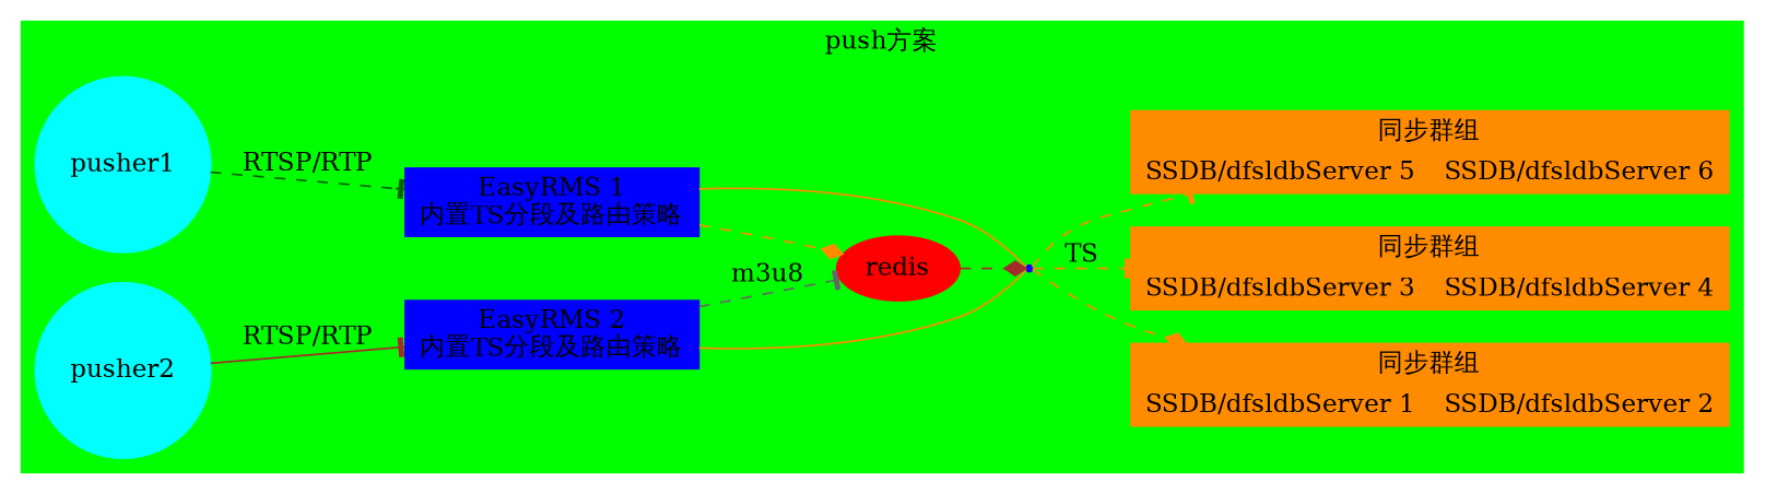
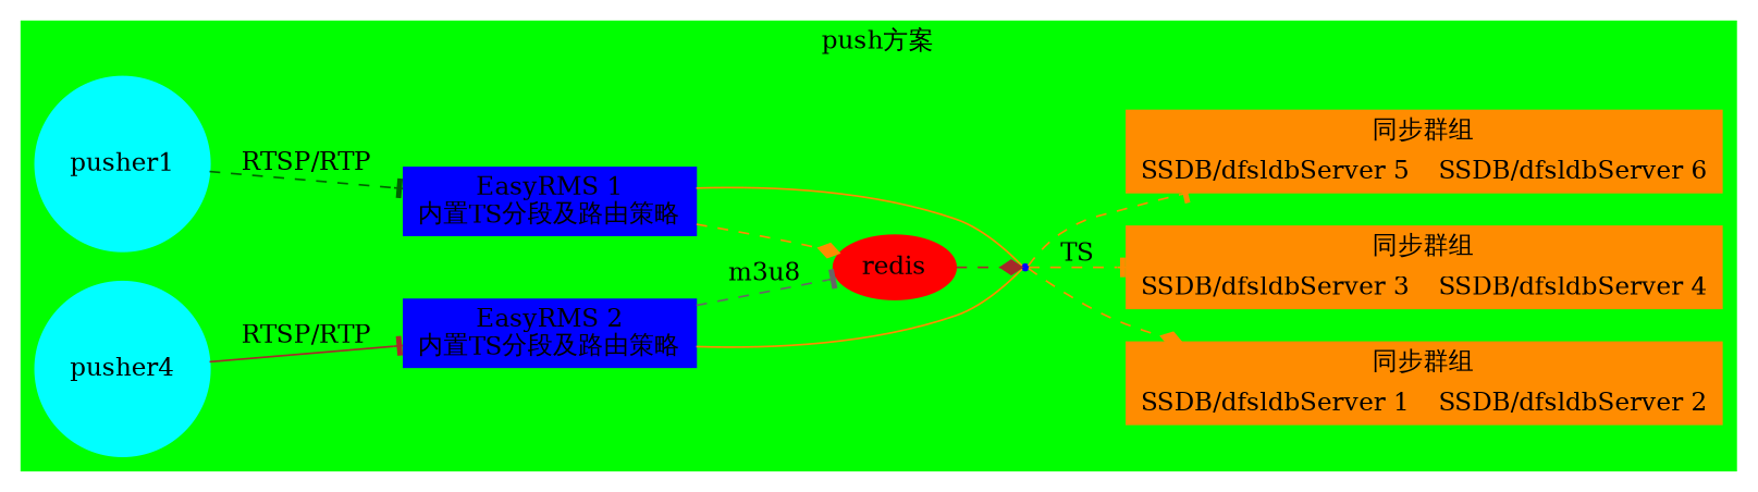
  digraph {
    compound=true
    rankdir=LR
    node [color=blue shape=record style=filled]
    edge [color=darkorange style=dashed arrowhead=tee]
    n1 [color=cyan label=pusher1 shape=Mcircle]
    n2 [label="EasyRMS 1\n内置TS分段及路由策略" shape=box]
-   n3 [color=cyan label=pusher2 shape=Mcircle]
+   n3 [color=cyan label=pusher4 shape=Mcircle]
    n4 [label="EasyRMS 2\n内置TS分段及路由策略" shape=box]
    ldb_point [shape=point]
    n6 [color=red label=redis shape=ellipse]
    n7 [color=darkorange label="{<db0> 同步群组}|{<db1> SSDB/dfsldbServer 1|<db2> SSDB/dfsldbServer 2}"]
    n8 [color=darkorange label="{<db0> 同步群组}|{<db1> SSDB/dfsldbServer 3|<db2> SSDB/dfsldbServer 4}"]
    n9 [color=darkorange label="{<db0> 同步群组}|{<db1> SSDB/dfsldbServer 5|<db2> SSDB/dfsldbServer 6}"]
    subgraph cluster_1 {
      color=green
      label="push方案"
      style=filled
      n1
      n2
      n3
      n4
      ldb_point
      n6
      n7
      n8
      n9
    }
    n1 -> n2 [label="RTSP/RTP" color=darkgreen]
    n2 -> ldb_point [dir=none style=solid arrowhead=""]
    n2 -> n6 [arrowhead=diamond]
    n3 -> n4 [label="RTSP/RTP" color=brown style=solid]
    n4 -> ldb_point [dir=none style=solid arrowhead=""]
    n4 -> n6 [label=m3u8 color=gray40]
    ldb_point -> n7 [arrowhead=diamond]
    ldb_point -> n8 [label=TS]
    ldb_point -> n9
    n6 -> ldb_point [color=brown arrowhead=diamond]
  }
